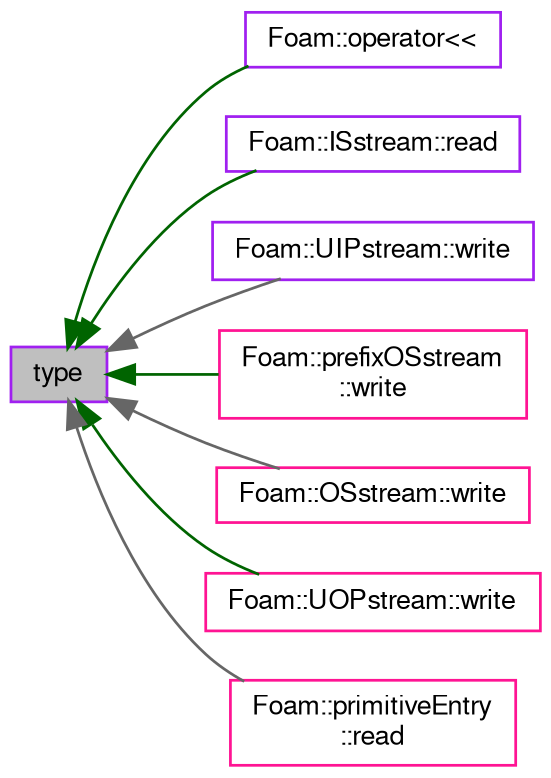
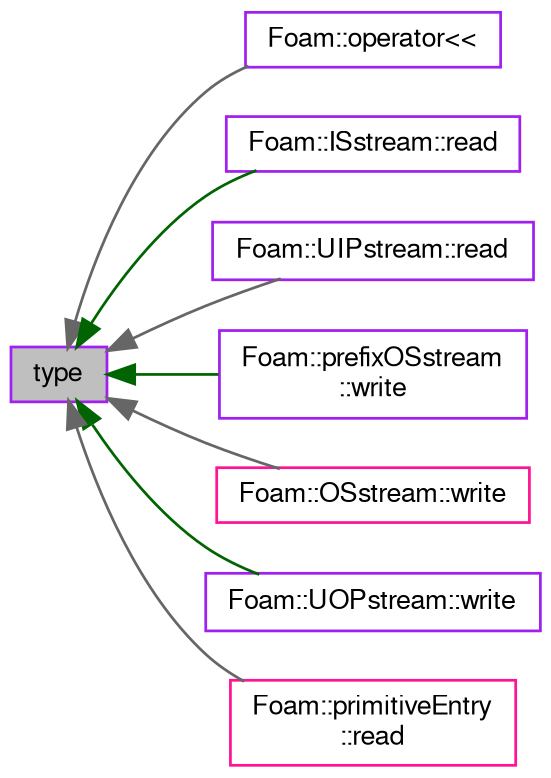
  digraph {
    rankdir=LR
    node [color=purple fontname=FreeSans fontsize=10 shape=record]
    edge [color=gray40 dir=back fontname=FreeSans fontsize=10 labelfontname=FreeSans labelfontsize=10 style=solid]
    n1 [fillcolor=grey75 fontcolor=black height=0.2 label=type style=filled width=0.4]
    n2 [height=0.2 label="Foam::operator\<\<" width=0.4]
    n3 [height=0.2 label="Foam::ISstream::read" width=0.4]
-   n4 [height=0.2 label="Foam::UIPstream::write" width=0.4]
-   n5 [color=deeppink height=0.2 label="Foam::prefixOSstream\l::write" width=0.4]
+   n4 [height=0.2 label="Foam::UIPstream::read" width=0.4]
+   n5 [height=0.2 label="Foam::prefixOSstream\l::write" width=0.4]
    n6 [color=deeppink height=0.2 label="Foam::OSstream::write" width=0.4]
-   n7 [color=deeppink height=0.2 label="Foam::UOPstream::write" width=0.4]
+   n7 [height=0.2 label="Foam::UOPstream::write" width=0.4]
    n8 [color=deeppink height=0.2 label="Foam::primitiveEntry\l::read" width=0.4]
-   n1 -> n2 [color=darkgreen]
+   n1 -> n2
    n1 -> n3 [color=darkgreen]
    n1 -> n4
    n1 -> n5 [color=darkgreen]
    n1 -> n6
    n1 -> n7 [color=darkgreen]
    n1 -> n8
  }
